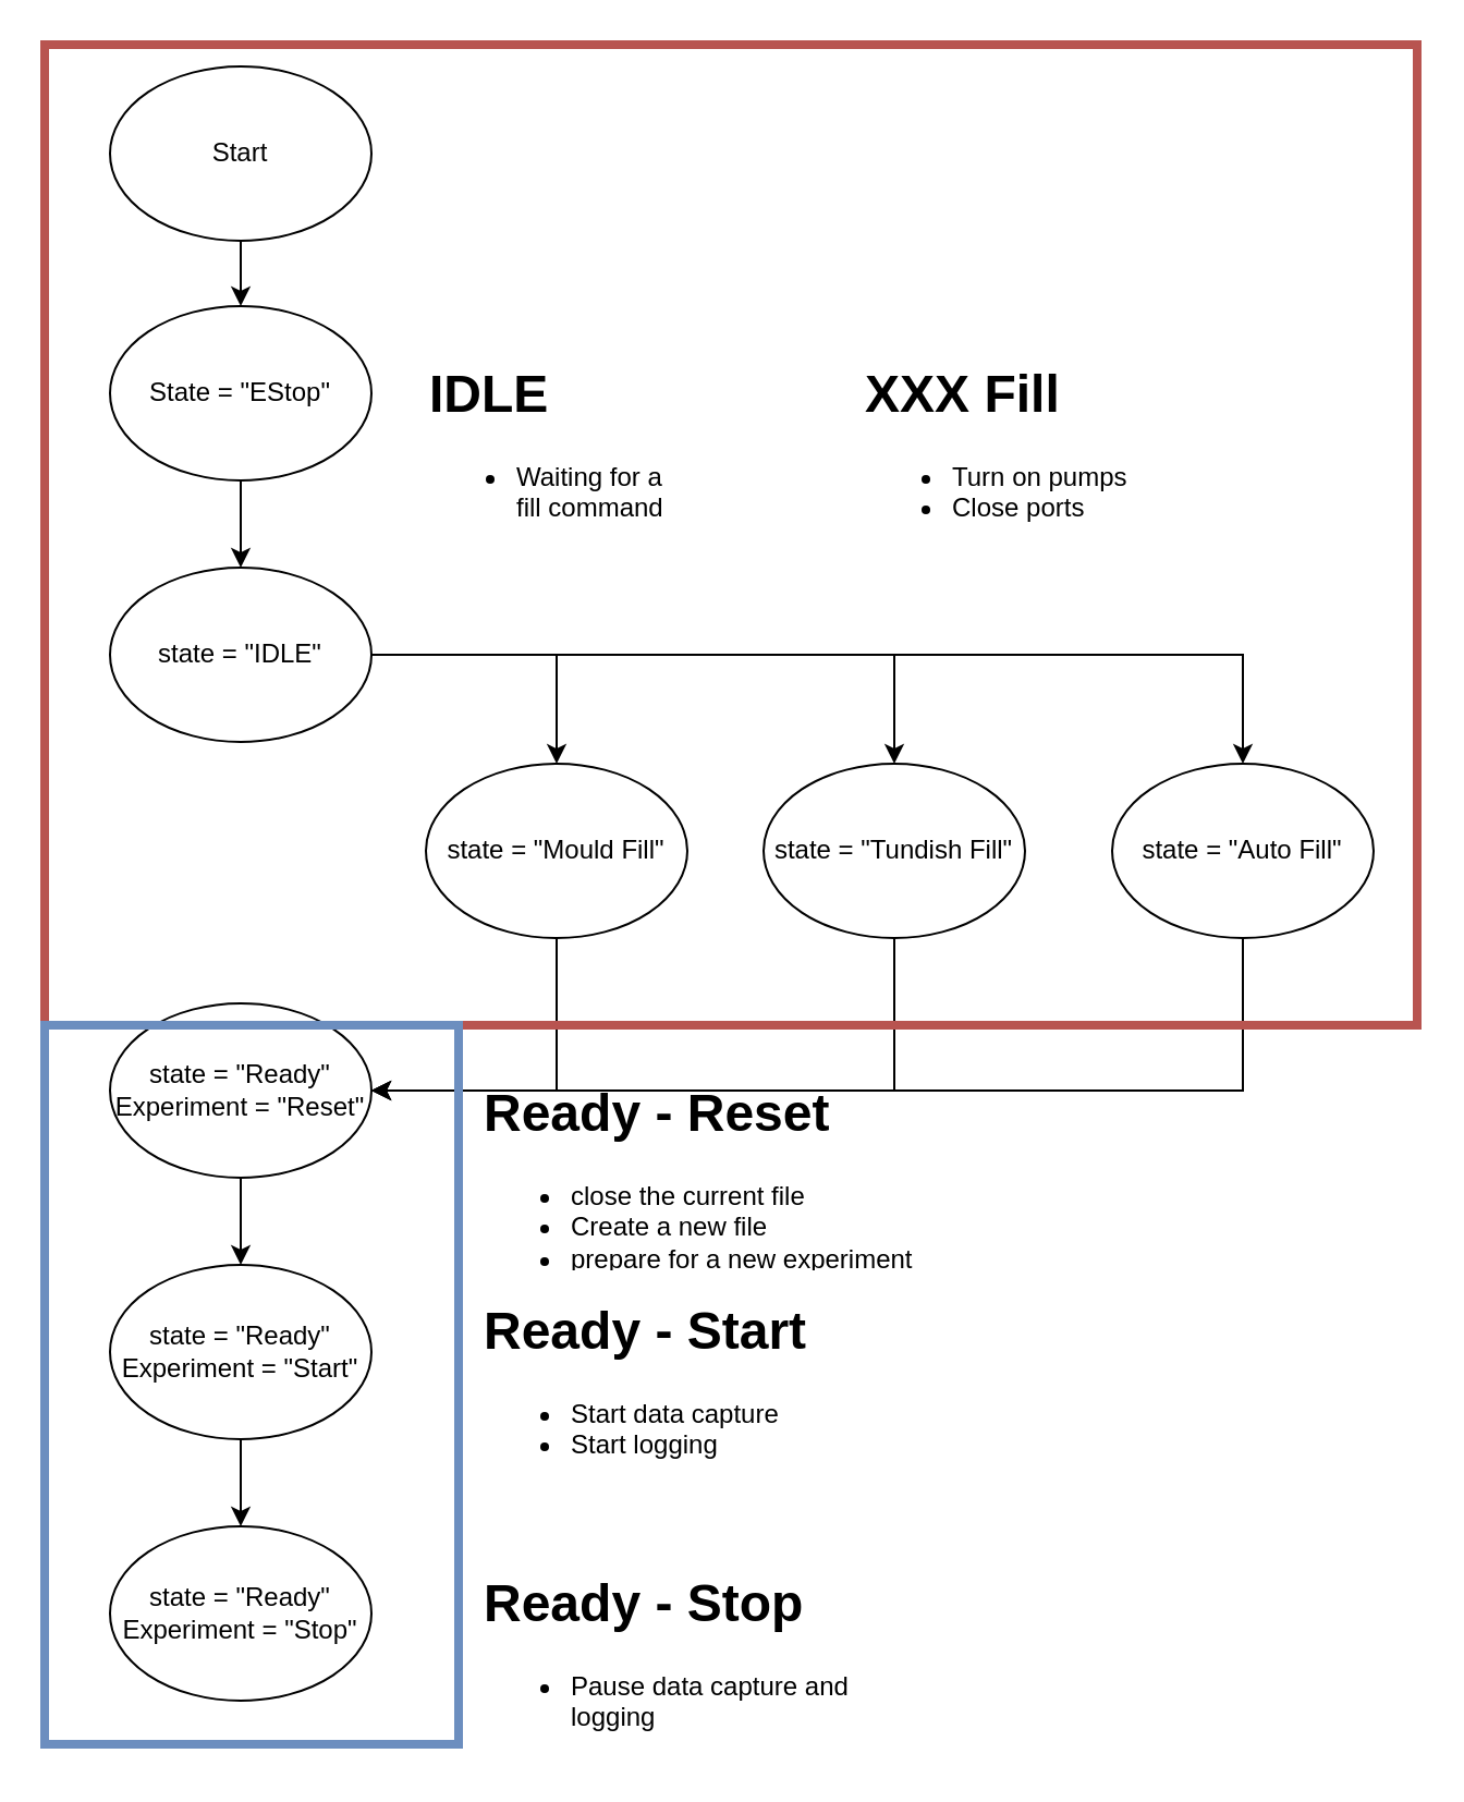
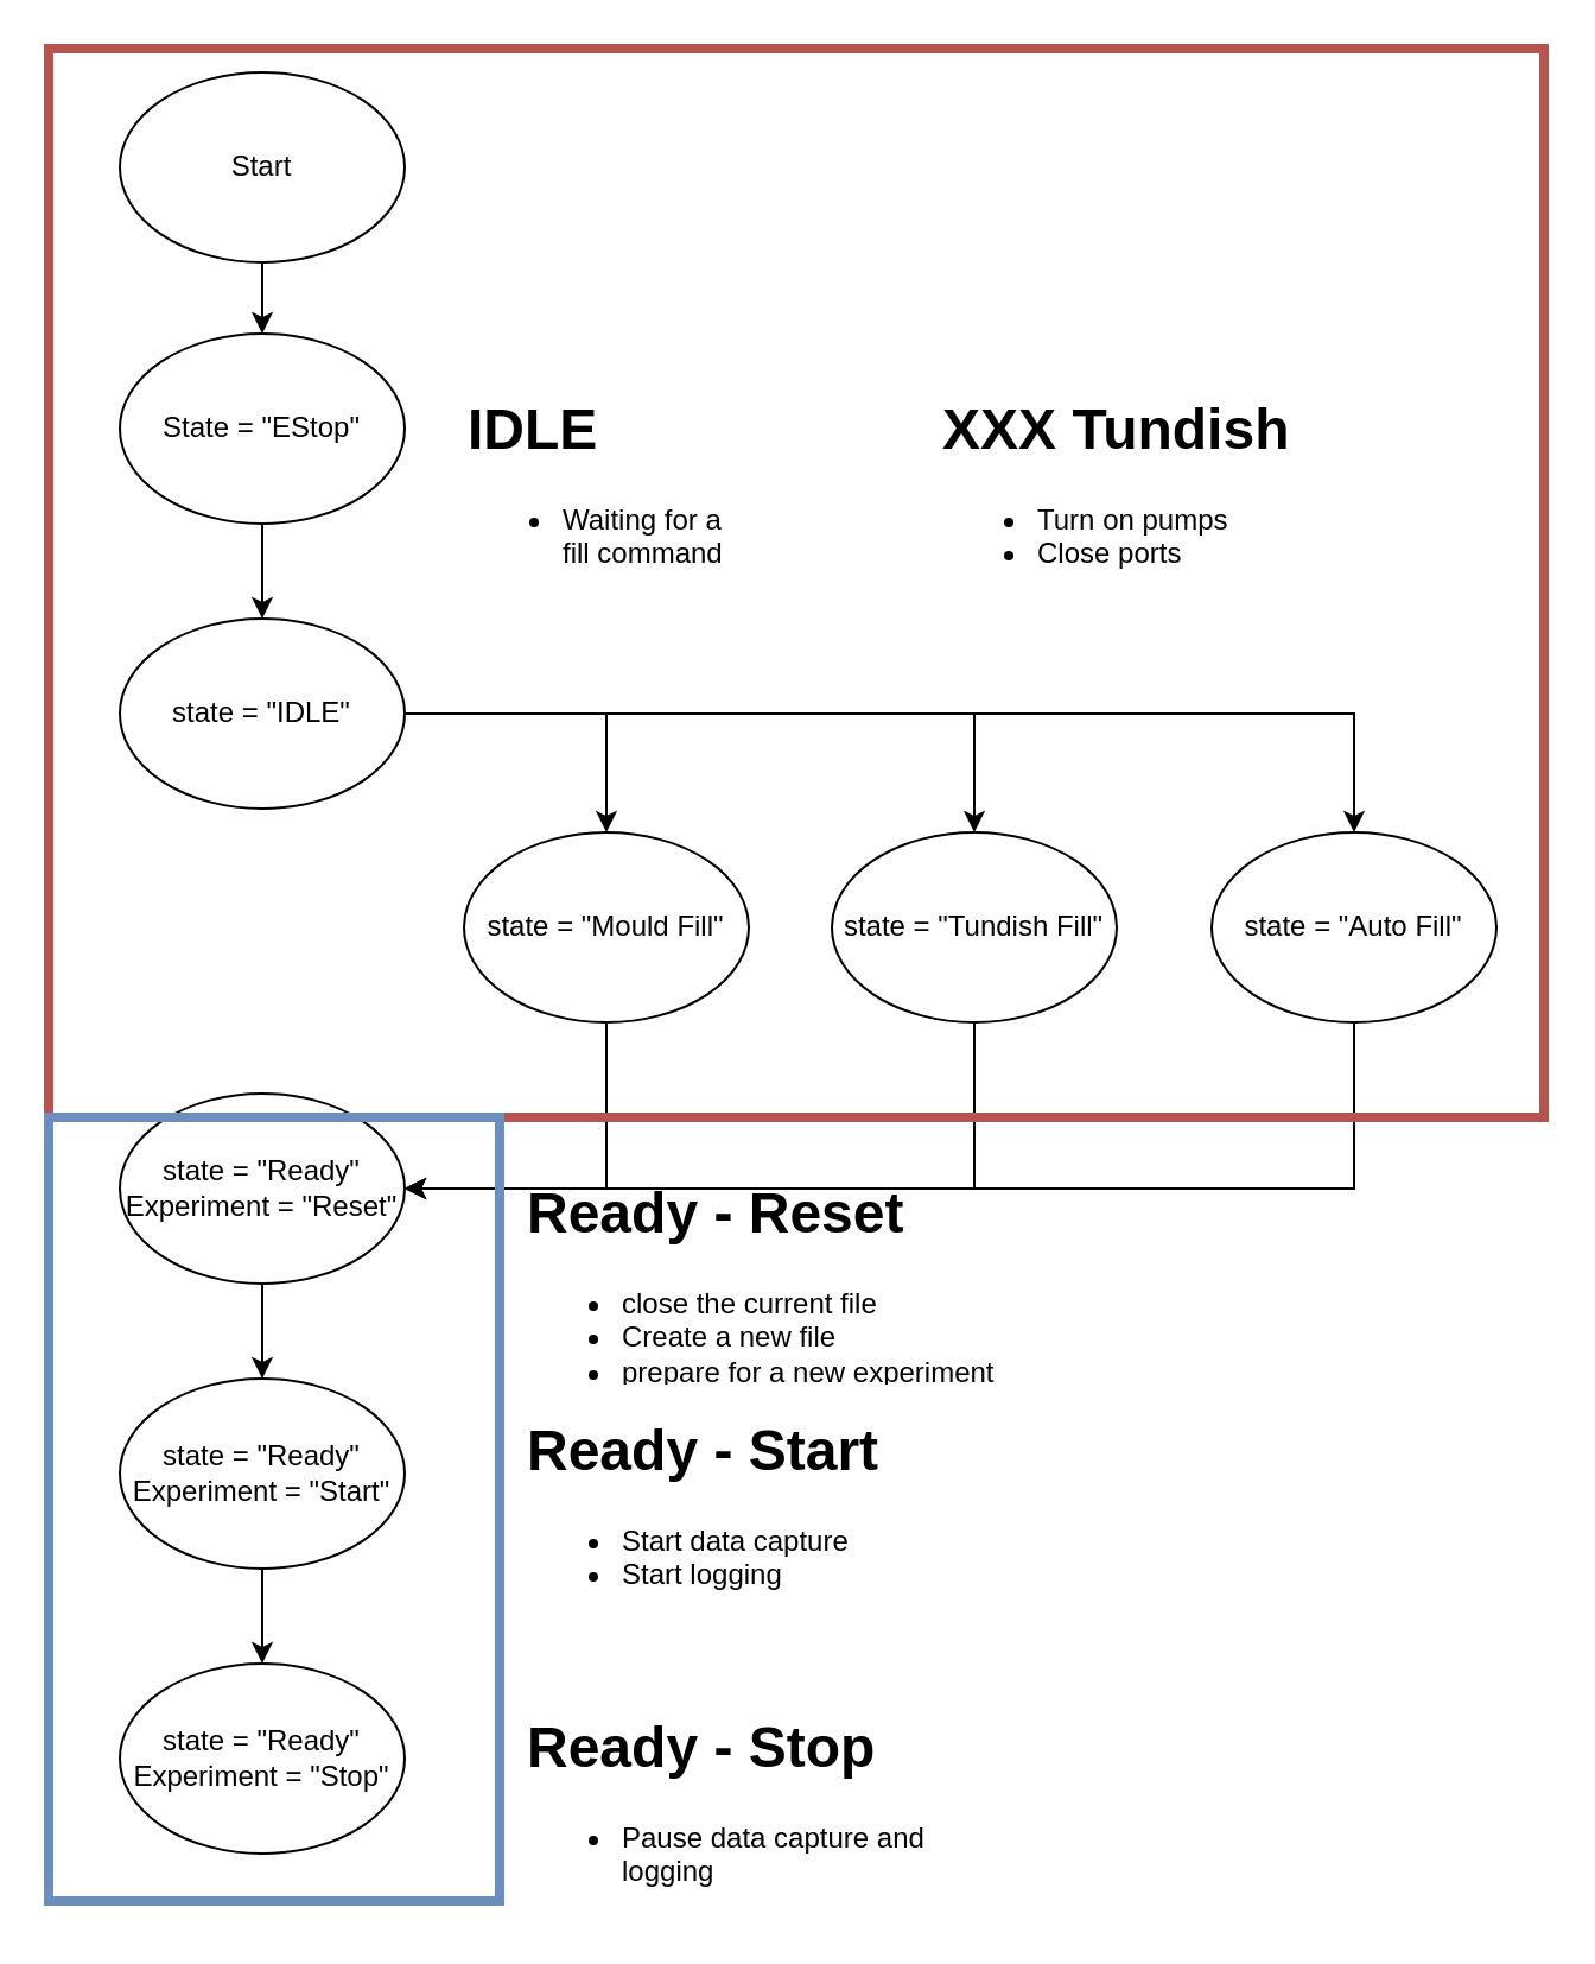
  <mxCell id="0" />
  <mxCell id="1" parent="0" />
  <mxCell id="2" style="edgeStyle=orthogonalEdgeStyle;rounded=0;orthogonalLoop=1;jettySize=auto;html=1;exitX=0.5;exitY=1;exitDx=0;exitDy=0;entryX=0.5;entryY=0;entryDx=0;entryDy=0;" edge="1" parent="1" source="3" target="5"><mxGeometry relative="1" as="geometry" /></mxCell>
  <mxCell id="3" value="Start" style="ellipse;whiteSpace=wrap;html=1;" vertex="1" parent="1"><mxGeometry x="50" y="30" width="120" height="80" as="geometry" /></mxCell>
  <mxCell id="4" style="edgeStyle=orthogonalEdgeStyle;rounded=0;orthogonalLoop=1;jettySize=auto;html=1;exitX=0.5;exitY=1;exitDx=0;exitDy=0;entryX=0.5;entryY=0;entryDx=0;entryDy=0;" edge="1" parent="1" source="5" target="9"><mxGeometry relative="1" as="geometry" /></mxCell>
  <mxCell id="5" value="State = &quot;EStop&quot;" style="ellipse;whiteSpace=wrap;html=1;" vertex="1" parent="1"><mxGeometry x="50" y="140" width="120" height="80" as="geometry" /></mxCell>
  <mxCell id="6" style="edgeStyle=orthogonalEdgeStyle;rounded=0;orthogonalLoop=1;jettySize=auto;html=1;exitX=1;exitY=0.5;exitDx=0;exitDy=0;entryX=0.5;entryY=0;entryDx=0;entryDy=0;" edge="1" parent="1" source="9" target="11"><mxGeometry relative="1" as="geometry" /></mxCell>
  <mxCell id="7" style="edgeStyle=orthogonalEdgeStyle;rounded=0;orthogonalLoop=1;jettySize=auto;html=1;exitX=1;exitY=0.5;exitDx=0;exitDy=0;entryX=0.5;entryY=0;entryDx=0;entryDy=0;" edge="1" parent="1" source="9" target="13"><mxGeometry relative="1" as="geometry" /></mxCell>
  <mxCell id="8" style="edgeStyle=orthogonalEdgeStyle;rounded=0;orthogonalLoop=1;jettySize=auto;html=1;exitX=1;exitY=0.5;exitDx=0;exitDy=0;entryX=0.5;entryY=0;entryDx=0;entryDy=0;" edge="1" parent="1" source="9" target="15"><mxGeometry relative="1" as="geometry" /></mxCell>
  <mxCell id="9" value="state = &quot;IDLE&quot;" style="ellipse;whiteSpace=wrap;html=1;" vertex="1" parent="1"><mxGeometry x="50" y="260" width="120" height="80" as="geometry" /></mxCell>
  <mxCell id="10" style="edgeStyle=orthogonalEdgeStyle;rounded=0;orthogonalLoop=1;jettySize=auto;html=1;exitX=0.5;exitY=1;exitDx=0;exitDy=0;entryX=1;entryY=0.5;entryDx=0;entryDy=0;" edge="1" parent="1" source="11" target="17"><mxGeometry relative="1" as="geometry" /></mxCell>
  <mxCell id="11" value="state = &quot;Mould Fill&quot;" style="ellipse;whiteSpace=wrap;html=1;" vertex="1" parent="1"><mxGeometry x="195" y="350" width="120" height="80" as="geometry" /></mxCell>
  <mxCell id="12" value="" style="edgeStyle=orthogonalEdgeStyle;rounded=0;orthogonalLoop=1;jettySize=auto;html=1;exitX=0.5;exitY=1;exitDx=0;exitDy=0;entryX=1;entryY=0.5;entryDx=0;entryDy=0;" edge="1" parent="1" source="13" target="17"><mxGeometry relative="1" as="geometry" /></mxCell>
  <mxCell id="13" value="state = &quot;Tundish Fill&quot;" style="ellipse;whiteSpace=wrap;html=1;" vertex="1" parent="1"><mxGeometry x="350" y="350" width="120" height="80" as="geometry" /></mxCell>
  <mxCell id="14" style="edgeStyle=orthogonalEdgeStyle;rounded=0;orthogonalLoop=1;jettySize=auto;html=1;exitX=0.5;exitY=1;exitDx=0;exitDy=0;entryX=1;entryY=0.5;entryDx=0;entryDy=0;" edge="1" parent="1" source="15" target="17"><mxGeometry relative="1" as="geometry" /></mxCell>
  <mxCell id="15" value="state = &quot;Auto Fill&quot;" style="ellipse;whiteSpace=wrap;html=1;" vertex="1" parent="1"><mxGeometry x="510" y="350" width="120" height="80" as="geometry" /></mxCell>
  <mxCell id="16" style="edgeStyle=orthogonalEdgeStyle;rounded=0;orthogonalLoop=1;jettySize=auto;html=1;exitX=0.5;exitY=1;exitDx=0;exitDy=0;entryX=0.5;entryY=0;entryDx=0;entryDy=0;" edge="1" parent="1" source="17" target="19"><mxGeometry relative="1" as="geometry" /></mxCell>
  <mxCell id="17" value="state = &quot;Ready&quot;&lt;div&gt;Experiment = &quot;Reset&quot;&lt;/div&gt;" style="ellipse;whiteSpace=wrap;html=1;" vertex="1" parent="1"><mxGeometry x="50" y="460" width="120" height="80" as="geometry" /></mxCell>
  <mxCell id="18" style="edgeStyle=orthogonalEdgeStyle;rounded=0;orthogonalLoop=1;jettySize=auto;html=1;exitX=0.5;exitY=1;exitDx=0;exitDy=0;entryX=0.5;entryY=0;entryDx=0;entryDy=0;" edge="1" parent="1" source="19" target="20"><mxGeometry relative="1" as="geometry" /></mxCell>
  <mxCell id="19" value="state = &quot;Ready&quot;&lt;div&gt;Experiment = &quot;Start&quot;&lt;/div&gt;" style="ellipse;whiteSpace=wrap;html=1;" vertex="1" parent="1"><mxGeometry x="50" y="580" width="120" height="80" as="geometry" /></mxCell>
  <mxCell id="20" value="state = &quot;Ready&quot;&lt;div&gt;Experiment = &quot;Stop&quot;&lt;/div&gt;" style="ellipse;whiteSpace=wrap;html=1;" vertex="1" parent="1"><mxGeometry x="50" y="700" width="120" height="80" as="geometry" /></mxCell>
  <mxCell id="21" value="" style="rounded=0;whiteSpace=wrap;html=1;fillColor=none;strokeColor=#b85450;strokeWidth=4;" vertex="1" parent="1"><mxGeometry x="20" y="20" width="630" height="450" as="geometry" /></mxCell>
  <mxCell id="22" value="" style="rounded=0;whiteSpace=wrap;html=1;fillColor=none;strokeColor=#6c8ebf;strokeWidth=4;" vertex="1" parent="1"><mxGeometry x="20" y="470" width="190" height="330" as="geometry" /></mxCell>
  <mxCell id="23" value="&lt;h1 style=&quot;margin-top: 0px;&quot;&gt;IDLE&lt;/h1&gt;&lt;div&gt;&lt;ul&gt;&lt;li&gt;Waiting for a fill command&lt;/li&gt;&lt;/ul&gt;&lt;/div&gt;" style="text;html=1;whiteSpace=wrap;overflow=hidden;rounded=0;" vertex="1" parent="1"><mxGeometry x="195" y="160" width="115" height="90" as="geometry" /></mxCell>
- <mxCell id="24" value="&lt;h1 style=&quot;margin-top: 0px;&quot;&gt;XXX Fill&lt;/h1&gt;&lt;div&gt;&lt;ul&gt;&lt;li&gt;Turn on pumps&lt;/li&gt;&lt;li&gt;Close ports&lt;/li&gt;&lt;/ul&gt;&lt;/div&gt;" style="text;html=1;whiteSpace=wrap;overflow=hidden;rounded=0;" vertex="1" parent="1"><mxGeometry x="395" y="160" width="155" height="90" as="geometry" /></mxCell>
+ <mxCell id="24" value="&lt;h1 style=&quot;margin-top: 0px;&quot;&gt;XXX Tundish&lt;/h1&gt;&lt;div&gt;&lt;ul&gt;&lt;li&gt;Turn on pumps&lt;/li&gt;&lt;li&gt;Close ports&lt;/li&gt;&lt;/ul&gt;&lt;/div&gt;" style="text;html=1;whiteSpace=wrap;overflow=hidden;rounded=0;" vertex="1" parent="1"><mxGeometry x="395" y="160" width="155" height="90" as="geometry" /></mxCell>
  <mxCell id="25" value="&lt;h1 style=&quot;margin-top: 0px;&quot;&gt;Ready - Reset&lt;/h1&gt;&lt;div&gt;&lt;ul&gt;&lt;li&gt;close the current file&lt;/li&gt;&lt;li&gt;Create a new file&lt;/li&gt;&lt;li&gt;prepare for a new experiment&lt;/li&gt;&lt;/ul&gt;&lt;/div&gt;" style="text;html=1;whiteSpace=wrap;overflow=hidden;rounded=0;" vertex="1" parent="1"><mxGeometry x="220" y="490" width="210" height="90" as="geometry" /></mxCell>
  <mxCell id="26" value="&lt;h1 style=&quot;margin-top: 0px;&quot;&gt;Ready - Start&lt;/h1&gt;&lt;div&gt;&lt;ul&gt;&lt;li&gt;Start data capture&lt;/li&gt;&lt;li&gt;Start logging&lt;/li&gt;&lt;/ul&gt;&lt;/div&gt;" style="text;html=1;whiteSpace=wrap;overflow=hidden;rounded=0;" vertex="1" parent="1"><mxGeometry x="220" y="590" width="210" height="90" as="geometry" /></mxCell>
  <mxCell id="27" value="&lt;h1 style=&quot;margin-top: 0px;&quot;&gt;Ready - Stop&lt;/h1&gt;&lt;div&gt;&lt;ul&gt;&lt;li&gt;Pause data capture and logging&lt;/li&gt;&lt;/ul&gt;&lt;/div&gt;" style="text;html=1;whiteSpace=wrap;overflow=hidden;rounded=0;" vertex="1" parent="1"><mxGeometry x="220" y="715" width="210" height="90" as="geometry" /></mxCell>
